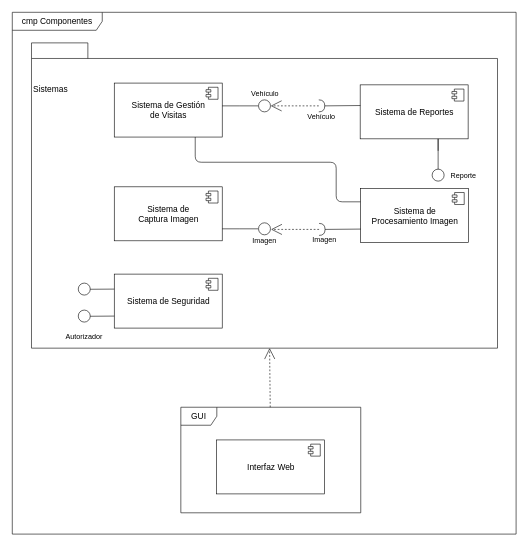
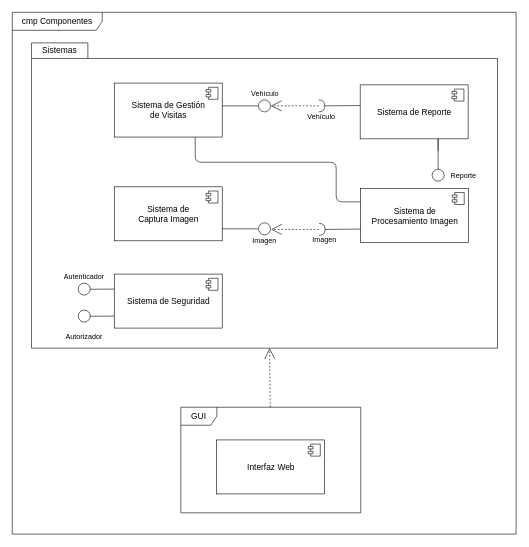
  <mxCell id="0" />
  <mxCell id="1" parent="0" />
  <mxCell id="2" value="&lt;font style=&quot;font-size: 14px&quot;&gt;cmp Componentes&lt;/font&gt;" style="shape=umlFrame;whiteSpace=wrap;html=1;width=150;height=30;" parent="1" vertex="1"><mxGeometry x="20" y="20" width="840" height="870" as="geometry" /></mxCell>
  <mxCell id="3" value="" style="shape=folder;fontStyle=1;spacingTop=10;tabWidth=94;tabHeight=26;tabPosition=left;html=1;" parent="1" vertex="1"><mxGeometry x="52" y="71" width="777" height="509" as="geometry" /></mxCell>
  <mxCell id="4" value="&lt;font style=&quot;font-size: 14px&quot;&gt;Interfaz Web&lt;/font&gt;&lt;br&gt;" style="html=1;" parent="1" vertex="1"><mxGeometry x="360.5" y="733" width="180" height="90" as="geometry" /></mxCell>
  <mxCell id="5" value="" style="shape=component;jettyWidth=8;jettyHeight=4;" parent="4" vertex="1"><mxGeometry x="1" width="20" height="20" relative="1" as="geometry"><mxPoint x="-27" y="7" as="offset" /></mxGeometry></mxCell>
  <mxCell id="6" value="&lt;font style=&quot;font-size: 14px&quot;&gt;&lt;font&gt;Sistema de Gestión&lt;br&gt;&lt;/font&gt;de Visitas&lt;/font&gt;&lt;br&gt;" style="html=1;" parent="1" vertex="1"><mxGeometry x="190" y="138" width="180" height="90" as="geometry" /></mxCell>
  <mxCell id="7" value="" style="shape=component;jettyWidth=8;jettyHeight=4;" parent="6" vertex="1"><mxGeometry x="1" width="20" height="20" relative="1" as="geometry"><mxPoint x="-27" y="7" as="offset" /></mxGeometry></mxCell>
- <mxCell id="8" value="&lt;font style=&quot;font-size: 14px&quot;&gt;&lt;font&gt;Sistema de Reportes&lt;/font&gt;&lt;/font&gt;&lt;br&gt;" style="html=1;" parent="1" vertex="1"><mxGeometry x="600" y="141" width="180" height="90" as="geometry" /></mxCell>
+ <mxCell id="8" value="&lt;font style=&quot;font-size: 14px&quot;&gt;&lt;font&gt;Sistema de Reporte&lt;/font&gt;&lt;/font&gt;&lt;br&gt;" style="html=1;" parent="1" vertex="1"><mxGeometry x="600" y="141" width="180" height="90" as="geometry" /></mxCell>
  <mxCell id="9" value="" style="shape=component;jettyWidth=8;jettyHeight=4;" parent="8" vertex="1"><mxGeometry x="1" width="20" height="20" relative="1" as="geometry"><mxPoint x="-27" y="7" as="offset" /></mxGeometry></mxCell>
  <mxCell id="10" value="&lt;span style=&quot;font-size: 14px&quot;&gt;Sistema de&lt;br&gt;Procesamiento Imagen&lt;/span&gt;&lt;br&gt;" style="html=1;" parent="1" vertex="1"><mxGeometry x="600.5" y="313.5" width="180" height="90" as="geometry" /></mxCell>
  <mxCell id="11" value="" style="shape=component;jettyWidth=8;jettyHeight=4;" parent="10" vertex="1"><mxGeometry x="1" width="20" height="20" relative="1" as="geometry"><mxPoint x="-27" y="7" as="offset" /></mxGeometry></mxCell>
  <mxCell id="12" value="&lt;font style=&quot;font-size: 14px&quot;&gt;&lt;font&gt;Sistema de Seguridad&lt;/font&gt;&lt;/font&gt;&lt;br&gt;" style="html=1;" parent="1" vertex="1"><mxGeometry x="190" y="456.5" width="180" height="90" as="geometry" /></mxCell>
  <mxCell id="13" value="" style="shape=component;jettyWidth=8;jettyHeight=4;" parent="12" vertex="1"><mxGeometry x="1" width="20" height="20" relative="1" as="geometry"><mxPoint x="-27" y="7" as="offset" /></mxGeometry></mxCell>
  <mxCell id="14" value="" style="group" parent="1" vertex="1" connectable="0"><mxGeometry x="130" y="471.5" width="60" height="20" as="geometry" /></mxCell>
  <mxCell id="15" value="" style="ellipse;whiteSpace=wrap;html=1;rounded=0;shadow=0;comic=0;labelBackgroundColor=none;strokeColor=#000000;strokeWidth=1;fillColor=#ffffff;fontFamily=Verdana;fontSize=12;fontColor=#000000;align=center;" parent="14" vertex="1"><mxGeometry width="20" height="20" as="geometry" /></mxCell>
  <mxCell id="16" value="" style="endArrow=none;html=1;strokeWidth=1;exitX=1;exitY=0.5;exitDx=0;exitDy=0;" parent="14" edge="1"><mxGeometry width="50" height="50" relative="1" as="geometry"><mxPoint x="19.966" y="10.31" as="sourcePoint" /><mxPoint x="60" y="10" as="targetPoint" /></mxGeometry></mxCell>
  <mxCell id="17" value="" style="group" parent="1" vertex="1" connectable="0"><mxGeometry x="130" y="516.5" width="60" height="20" as="geometry" /></mxCell>
  <mxCell id="18" value="" style="ellipse;whiteSpace=wrap;html=1;rounded=0;shadow=0;comic=0;labelBackgroundColor=none;strokeColor=#000000;strokeWidth=1;fillColor=#ffffff;fontFamily=Verdana;fontSize=12;fontColor=#000000;align=center;" parent="17" vertex="1"><mxGeometry width="20" height="20" as="geometry" /></mxCell>
  <mxCell id="19" value="" style="endArrow=none;html=1;strokeWidth=1;exitX=1;exitY=0.5;exitDx=0;exitDy=0;" parent="17" edge="1"><mxGeometry width="50" height="50" relative="1" as="geometry"><mxPoint x="19.966" y="10.31" as="sourcePoint" /><mxPoint x="60" y="10" as="targetPoint" /></mxGeometry></mxCell>
+ <mxCell id="20" value="Autenticador" style="text;html=1;strokeColor=none;fillColor=none;align=center;verticalAlign=middle;whiteSpace=wrap;rounded=0;" parent="1" vertex="1"><mxGeometry x="105" y="451.5" width="70" height="20" as="geometry" /></mxCell>
  <mxCell id="21" value="Autorizador" style="text;html=1;strokeColor=none;fillColor=none;align=center;verticalAlign=middle;whiteSpace=wrap;rounded=0;" parent="1" vertex="1"><mxGeometry x="105" y="551.5" width="70" height="20" as="geometry" /></mxCell>
  <mxCell id="22" style="edgeStyle=none;rounded=0;html=1;dashed=1;labelBackgroundColor=none;startArrow=none;startFill=0;startSize=8;endArrow=open;endFill=0;endSize=16;fontFamily=Verdana;fontSize=12;" parent="1" source="37" edge="1"><mxGeometry relative="1" as="geometry"><mxPoint x="448.571" y="760.857" as="sourcePoint" /><mxPoint x="449" y="580" as="targetPoint" /></mxGeometry></mxCell>
  <mxCell id="23" value="" style="group" parent="1" vertex="1" connectable="0"><mxGeometry x="299" y="264" width="20" height="55" as="geometry" /></mxCell>
  <mxCell id="24" value="" style="ellipse;whiteSpace=wrap;html=1;rounded=0;shadow=0;comic=0;labelBackgroundColor=none;strokeColor=#000000;strokeWidth=1;fillColor=#ffffff;fontFamily=Verdana;fontSize=12;fontColor=#000000;align=center;direction=south;" parent="1" vertex="1"><mxGeometry x="430.5" y="166" width="20" height="20" as="geometry" /></mxCell>
  <mxCell id="25" style="edgeStyle=elbowEdgeStyle;rounded=0;html=1;labelBackgroundColor=none;startArrow=none;startFill=0;startSize=8;endArrow=none;endFill=0;endSize=16;fontFamily=Verdana;fontSize=12;exitX=0.5;exitY=0;exitDx=0;exitDy=0;" parent="1" edge="1"><mxGeometry relative="1" as="geometry"><mxPoint x="430" y="176" as="targetPoint" /><Array as="points"><mxPoint x="399.5" y="171" /></Array><mxPoint x="370" y="176" as="sourcePoint" /></mxGeometry></mxCell>
  <mxCell id="26" value="Vehículo&lt;br&gt;" style="text;html=1;strokeColor=none;fillColor=none;align=center;verticalAlign=middle;whiteSpace=wrap;rounded=0;" parent="1" vertex="1"><mxGeometry x="389" y="146" width="105" height="20" as="geometry" /></mxCell>
  <mxCell id="27" value="" style="group" parent="1" vertex="1" connectable="0"><mxGeometry x="299" y="264" width="20" height="55" as="geometry" /></mxCell>
  <mxCell id="28" value="" style="group" parent="1" vertex="1" connectable="0"><mxGeometry x="436.5" y="233" width="10" height="20" as="geometry" /></mxCell>
  <mxCell id="29" value="" style="group" parent="28" vertex="1" connectable="0"><mxGeometry width="10" height="20" as="geometry" /></mxCell>
  <mxCell id="30" value="" style="shape=requiredInterface;html=1;verticalLabelPosition=bottom;" parent="1" vertex="1"><mxGeometry x="531" y="166" width="10" height="20" as="geometry" /></mxCell>
  <mxCell id="31" style="edgeStyle=none;rounded=0;html=1;dashed=1;labelBackgroundColor=none;startArrow=none;startFill=0;startSize=8;endArrow=open;endFill=0;endSize=16;fontFamily=Verdana;fontSize=12;exitX=0;exitY=0.5;exitDx=0;exitDy=0;exitPerimeter=0;" parent="1" source="30" edge="1"><mxGeometry relative="1" as="geometry"><mxPoint x="500.111" y="202.111" as="sourcePoint" /><mxPoint x="451" y="176" as="targetPoint" /></mxGeometry></mxCell>
  <mxCell id="32" value="Vehículo&lt;br&gt;" style="text;html=1;strokeColor=none;fillColor=none;align=center;verticalAlign=middle;whiteSpace=wrap;rounded=0;" parent="1" vertex="1"><mxGeometry x="482.5" y="184" width="105" height="20" as="geometry" /></mxCell>
  <mxCell id="33" style="edgeStyle=elbowEdgeStyle;rounded=0;html=1;labelBackgroundColor=none;startArrow=none;startFill=0;startSize=8;endArrow=none;endFill=0;endSize=16;fontFamily=Verdana;fontSize=12;jumpSize=6;" parent="1" edge="1"><mxGeometry relative="1" as="geometry"><mxPoint x="730" y="251" as="targetPoint" /><Array as="points"><mxPoint x="730" y="231" /></Array><mxPoint x="730" y="283.5" as="sourcePoint" /></mxGeometry></mxCell>
  <mxCell id="34" value="" style="ellipse;whiteSpace=wrap;html=1;rounded=0;shadow=0;comic=0;labelBackgroundColor=none;strokeColor=#000000;strokeWidth=1;fillColor=#ffffff;fontFamily=Verdana;fontSize=12;fontColor=#000000;align=center;direction=south;" parent="1" vertex="1"><mxGeometry x="720" y="281.5" width="20" height="20" as="geometry" /></mxCell>
  <mxCell id="35" value="Reporte&lt;br&gt;" style="text;html=1;strokeColor=none;fillColor=none;align=center;verticalAlign=middle;whiteSpace=wrap;rounded=0;" parent="1" vertex="1"><mxGeometry x="720" y="281.5" width="105" height="20" as="geometry" /></mxCell>
- <mxCell id="36" value="&lt;font style=&quot;font-size: 14px&quot;&gt;Sistemas&lt;/font&gt;" style="text;html=1;strokeColor=none;fillColor=none;align=center;verticalAlign=middle;whiteSpace=wrap;rounded=0;" parent="1" vertex="1"><mxGeometry x="54" y="139" width="60" height="20" as="geometry" /></mxCell>
+ <mxCell id="36" value="&lt;font style=&quot;font-size: 14px&quot;&gt;Sistemas&lt;/font&gt;" style="text;html=1;strokeColor=none;fillColor=none;align=center;verticalAlign=middle;whiteSpace=wrap;rounded=0;" parent="1" vertex="1"><mxGeometry x="69" y="74" width="60" height="20" as="geometry" /></mxCell>
  <mxCell id="37" value="&lt;font style=&quot;font-size: 14px&quot;&gt;GUI&lt;/font&gt;" style="shape=umlFrame;whiteSpace=wrap;html=1;" parent="1" vertex="1"><mxGeometry x="301" y="678.5" width="300" height="176" as="geometry" /></mxCell>
  <mxCell id="38" value="" style="endArrow=none;html=1;exitX=1;exitY=0.5;exitDx=0;exitDy=0;exitPerimeter=0;entryX=-0.003;entryY=0.383;entryDx=0;entryDy=0;entryPerimeter=0;" parent="1" source="30" edge="1"><mxGeometry width="50" height="50" relative="1" as="geometry"><mxPoint x="541" y="219" as="sourcePoint" /><mxPoint x="600.419" y="175.442" as="targetPoint" /></mxGeometry></mxCell>
  <mxCell id="39" value="&lt;span style=&quot;font-size: 14px&quot;&gt;Sistema de&lt;br&gt;Captura Imagen&lt;/span&gt;&lt;br&gt;" style="html=1;" parent="1" vertex="1"><mxGeometry x="190" y="311" width="180" height="90" as="geometry" /></mxCell>
  <mxCell id="40" value="" style="shape=component;jettyWidth=8;jettyHeight=4;" parent="39" vertex="1"><mxGeometry x="1" width="20" height="20" relative="1" as="geometry"><mxPoint x="-27" y="7" as="offset" /></mxGeometry></mxCell>
  <mxCell id="41" style="edgeStyle=elbowEdgeStyle;rounded=0;html=1;labelBackgroundColor=none;startArrow=none;startFill=0;startSize=8;endArrow=none;endFill=0;endSize=16;fontFamily=Verdana;fontSize=12;exitX=0.5;exitY=0;exitDx=0;exitDy=0;" parent="1" edge="1"><mxGeometry relative="1" as="geometry"><mxPoint x="430" y="381" as="targetPoint" /><Array as="points"><mxPoint x="399.5" y="376" /></Array><mxPoint x="370" y="381" as="sourcePoint" /></mxGeometry></mxCell>
  <mxCell id="42" value="" style="ellipse;whiteSpace=wrap;html=1;rounded=0;shadow=0;comic=0;labelBackgroundColor=none;strokeColor=#000000;strokeWidth=1;fillColor=#ffffff;fontFamily=Verdana;fontSize=12;fontColor=#000000;align=center;direction=south;" parent="1" vertex="1"><mxGeometry x="430.5" y="371" width="20" height="20" as="geometry" /></mxCell>
  <mxCell id="43" value="Imagen&lt;br&gt;" style="text;html=1;strokeColor=none;fillColor=none;align=center;verticalAlign=middle;whiteSpace=wrap;rounded=0;" parent="1" vertex="1"><mxGeometry x="388" y="391" width="105" height="20" as="geometry" /></mxCell>
  <mxCell id="44" value="" style="shape=requiredInterface;html=1;verticalLabelPosition=bottom;" parent="1" vertex="1"><mxGeometry x="531.5" y="372" width="10" height="20" as="geometry" /></mxCell>
  <mxCell id="45" style="edgeStyle=none;rounded=0;html=1;dashed=1;labelBackgroundColor=none;startArrow=none;startFill=0;startSize=8;endArrow=open;endFill=0;endSize=16;fontFamily=Verdana;fontSize=12;exitX=0;exitY=0.5;exitDx=0;exitDy=0;exitPerimeter=0;" parent="1" source="44" edge="1"><mxGeometry relative="1" as="geometry"><mxPoint x="500.611" y="408.111" as="sourcePoint" /><mxPoint x="451.5" y="382" as="targetPoint" /></mxGeometry></mxCell>
  <mxCell id="46" value="Imagen&lt;br&gt;" style="text;html=1;strokeColor=none;fillColor=none;align=center;verticalAlign=middle;whiteSpace=wrap;rounded=0;" parent="1" vertex="1"><mxGeometry x="488" y="390" width="105" height="20" as="geometry" /></mxCell>
  <mxCell id="47" value="" style="endArrow=none;html=1;exitX=1;exitY=0.5;exitDx=0;exitDy=0;exitPerimeter=0;entryX=-0.003;entryY=0.383;entryDx=0;entryDy=0;entryPerimeter=0;" parent="1" source="44" edge="1"><mxGeometry width="50" height="50" relative="1" as="geometry"><mxPoint x="541.5" y="425" as="sourcePoint" /><mxPoint x="600.919" y="381.442" as="targetPoint" /></mxGeometry></mxCell>
  <mxCell id="48" value="" style="endArrow=none;html=1;exitX=0;exitY=0.25;exitDx=0;exitDy=0;entryX=0.75;entryY=1;entryDx=0;entryDy=0;" edge="1" parent="1" source="10" target="6"><mxGeometry width="50" height="50" relative="1" as="geometry"><mxPoint x="270" y="280" as="sourcePoint" /><mxPoint x="320" y="230" as="targetPoint" /><Array as="points"><mxPoint x="560" y="336" /><mxPoint x="560" y="270" /><mxPoint x="325" y="270" /></Array></mxGeometry></mxCell>
